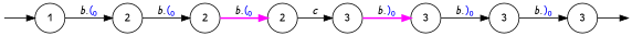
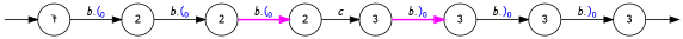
  digraph {
    rankdir=LR
    fontname="Patrick Hand"
    node [shape=circle fontname="Patrick Hand"]
    edge [fontname="Patrick Hand"]
    Q0 [fixedsize=true height=0 style=invisible width=0]
-   n2 [label=1]
+   n2 [label=7]
    Q1 [fixedsize=true height=0 style=invisible width=0]
    n4 [label=2]
    n5 [label=2]
    n6 [label=2]
    n7 [label=3]
    n8 [label=3]
    n9 [label=3]
    n10 [label=3]
    Q0 -> n2
    n2 -> n4 [label=<<i>b</i>,<FONT COLOR="blue">(₀</FONT>>]
    n4 -> n5 [label=<<i>b</i>,<FONT COLOR="blue">(₀</FONT>>]
    n5 -> n6 [color=fuchsia label=<<i>b</i>,<FONT COLOR="blue">(₀</FONT>> style=bold]
    n6 -> n7 [label=<<i>c</i>>]
    n7 -> n8 [color=fuchsia label=<<i>b</i>,<FONT COLOR="blue">)₀</FONT>> style=bold]
    n8 -> n9 [label=<<i>b</i>,<FONT COLOR="blue">)₀</FONT>>]
    n9 -> n10 [label=<<i>b</i>,<FONT COLOR="blue">)₀</FONT>>]
    n10 -> Q1
  }
